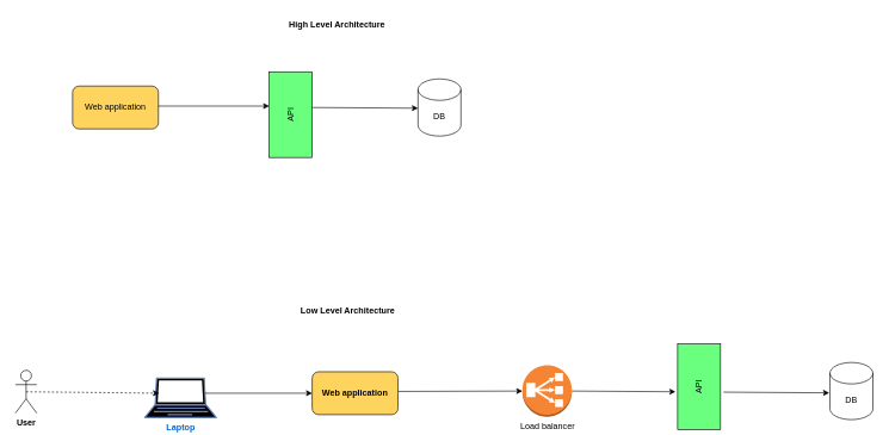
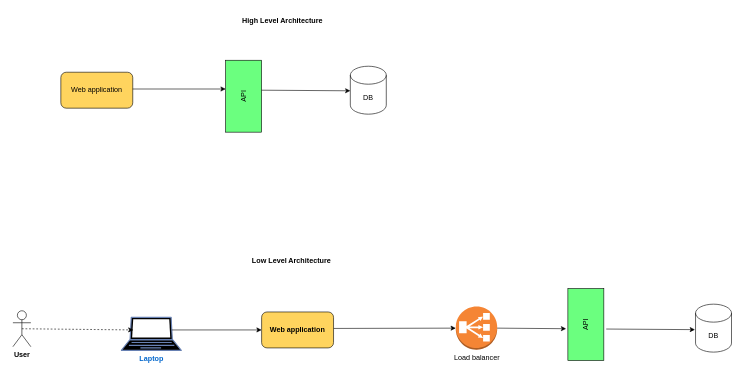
  <mxCell id="0" />
  <mxCell id="1" parent="0" />
  <mxCell id="2" value="DB" style="shape=cylinder3;whiteSpace=wrap;html=1;boundedLbl=1;backgroundOutline=1;size=15;" vertex="1" parent="1"><mxGeometry x="1159" y="507" width="60" height="80" as="geometry" /></mxCell>
  <mxCell id="3" value="API" style="rounded=0;whiteSpace=wrap;html=1;rotation=-90;fillColor=#6BFF7F;" vertex="1" parent="1"><mxGeometry x="916" y="511" width="120" height="60" as="geometry" /></mxCell>
  <mxCell id="4" value="User" style="shape=umlActor;verticalLabelPosition=bottom;verticalAlign=top;html=1;outlineConnect=0;fontStyle=1" vertex="1" parent="1"><mxGeometry x="20" y="518" width="30" height="60" as="geometry" /></mxCell>
- <mxCell id="5" value="Load balancer" style="outlineConnect=0;dashed=0;verticalLabelPosition=bottom;verticalAlign=top;align=center;html=1;shape=mxgraph.aws3.classic_load_balancer;fillColor=#F58534;gradientColor=none;" vertex="1" parent="1"><mxGeometry x="729" y="511" width="69" height="72" as="geometry" /></mxCell>
+ <mxCell id="5" value="Load balancer" style="outlineConnect=0;dashed=0;verticalLabelPosition=bottom;verticalAlign=top;align=center;html=1;shape=mxgraph.aws3.classic_load_balancer;fillColor=#F58534;gradientColor=none;" vertex="1" parent="1"><mxGeometry x="759" y="511" width="69" height="72" as="geometry" /></mxCell>
  <mxCell id="6" value="Laptop" style="fontColor=#0066CC;verticalAlign=top;verticalLabelPosition=bottom;labelPosition=center;align=center;html=1;outlineConnect=0;fillColor=#000000;strokeColor=#6881B3;gradientColor=none;gradientDirection=north;strokeWidth=2;shape=mxgraph.networks.laptop;fontStyle=1" vertex="1" parent="1"><mxGeometry x="201" y="529" width="100" height="55" as="geometry" /></mxCell>
  <mxCell id="7" value="" style="endArrow=classic;html=1;rounded=0;exitX=0.5;exitY=0.5;exitDx=0;exitDy=0;exitPerimeter=0;entryX=0.2;entryY=0.382;entryDx=0;entryDy=0;entryPerimeter=0;dashed=1;" edge="1" parent="1" source="4" target="6"><mxGeometry width="50" height="50" relative="1" as="geometry"><mxPoint x="400" y="700" as="sourcePoint" /><mxPoint x="450" y="650" as="targetPoint" /></mxGeometry></mxCell>
  <mxCell id="8" value="" style="endArrow=classic;html=1;rounded=0;exitX=0.85;exitY=0.5;exitDx=0;exitDy=0;exitPerimeter=0;entryX=0;entryY=0.5;entryDx=0;entryDy=0;entryPerimeter=0;" edge="1" parent="1" target="5"><mxGeometry width="50" height="50" relative="1" as="geometry"><mxPoint x="555" y="547.5" as="sourcePoint" /><mxPoint x="719" y="641" as="targetPoint" /></mxGeometry></mxCell>
  <mxCell id="9" value="" style="endArrow=classic;html=1;rounded=0;exitX=1;exitY=0.5;exitDx=0;exitDy=0;exitPerimeter=0;entryX=0.442;entryY=-0.05;entryDx=0;entryDy=0;entryPerimeter=0;" edge="1" parent="1" source="5" target="3"><mxGeometry width="50" height="50" relative="1" as="geometry"><mxPoint x="669" y="691" as="sourcePoint" /><mxPoint x="719" y="641" as="targetPoint" /></mxGeometry></mxCell>
  <mxCell id="10" value="" style="endArrow=classic;html=1;rounded=0;exitX=1;exitY=0.5;exitDx=0;exitDy=0;exitPerimeter=0;entryX=0.442;entryY=-0.05;entryDx=0;entryDy=0;entryPerimeter=0;" edge="1" parent="1"><mxGeometry width="50" height="50" relative="1" as="geometry"><mxPoint x="1010" y="548.5" as="sourcePoint" /><mxPoint x="1158" y="549.5" as="targetPoint" /></mxGeometry></mxCell>
  <mxCell id="11" value="Low Level Architecture" style="text;html=1;align=center;verticalAlign=middle;whiteSpace=wrap;rounded=0;fontStyle=1" vertex="1" parent="1"><mxGeometry x="405" y="420" width="160" height="30" as="geometry" /></mxCell>
  <mxCell id="12" value="High Level Architecture" style="text;html=1;align=center;verticalAlign=middle;whiteSpace=wrap;rounded=0;fontStyle=1" vertex="1" parent="1"><mxGeometry x="390" y="20" width="160" height="30" as="geometry" /></mxCell>
  <mxCell id="13" value="API" style="rounded=0;whiteSpace=wrap;html=1;rotation=-90;fillColor=#6BFF7F;" vertex="1" parent="1"><mxGeometry x="345" y="130" width="120" height="60" as="geometry" /></mxCell>
  <mxCell id="14" value="DB" style="shape=cylinder3;whiteSpace=wrap;html=1;boundedLbl=1;backgroundOutline=1;size=15;" vertex="1" parent="1"><mxGeometry x="583" y="110" width="60" height="80" as="geometry" /></mxCell>
  <mxCell id="15" value="" style="endArrow=classic;html=1;rounded=0;exitX=1;exitY=0.5;exitDx=0;exitDy=0;exitPerimeter=0;entryX=0.442;entryY=-0.05;entryDx=0;entryDy=0;entryPerimeter=0;" edge="1" parent="1"><mxGeometry width="50" height="50" relative="1" as="geometry"><mxPoint x="435" y="150" as="sourcePoint" /><mxPoint x="583" y="151" as="targetPoint" /></mxGeometry></mxCell>
  <mxCell id="16" value="Web application" style="rounded=1;whiteSpace=wrap;html=1;fontStyle=1;fillColor=#FFD45E;" vertex="1" parent="1"><mxGeometry x="435" y="520" width="120" height="60" as="geometry" /></mxCell>
  <mxCell id="17" value="" style="endArrow=classic;html=1;rounded=0;entryX=0.5;entryY=0;entryDx=0;entryDy=0;" edge="1" parent="1"><mxGeometry width="50" height="50" relative="1" as="geometry"><mxPoint x="210" y="148" as="sourcePoint" /><mxPoint x="375" y="148" as="targetPoint" /></mxGeometry></mxCell>
  <mxCell id="18" value="" style="endArrow=classic;html=1;rounded=0;" edge="1" parent="1"><mxGeometry width="50" height="50" relative="1" as="geometry"><mxPoint x="285" y="550" as="sourcePoint" /><mxPoint x="435" y="550" as="targetPoint" /></mxGeometry></mxCell>
  <mxCell id="19" value="Web application" style="rounded=1;whiteSpace=wrap;html=1;fillColor=#FFD45E;" vertex="1" parent="1"><mxGeometry x="100" y="120" width="120" height="60" as="geometry" /></mxCell>
